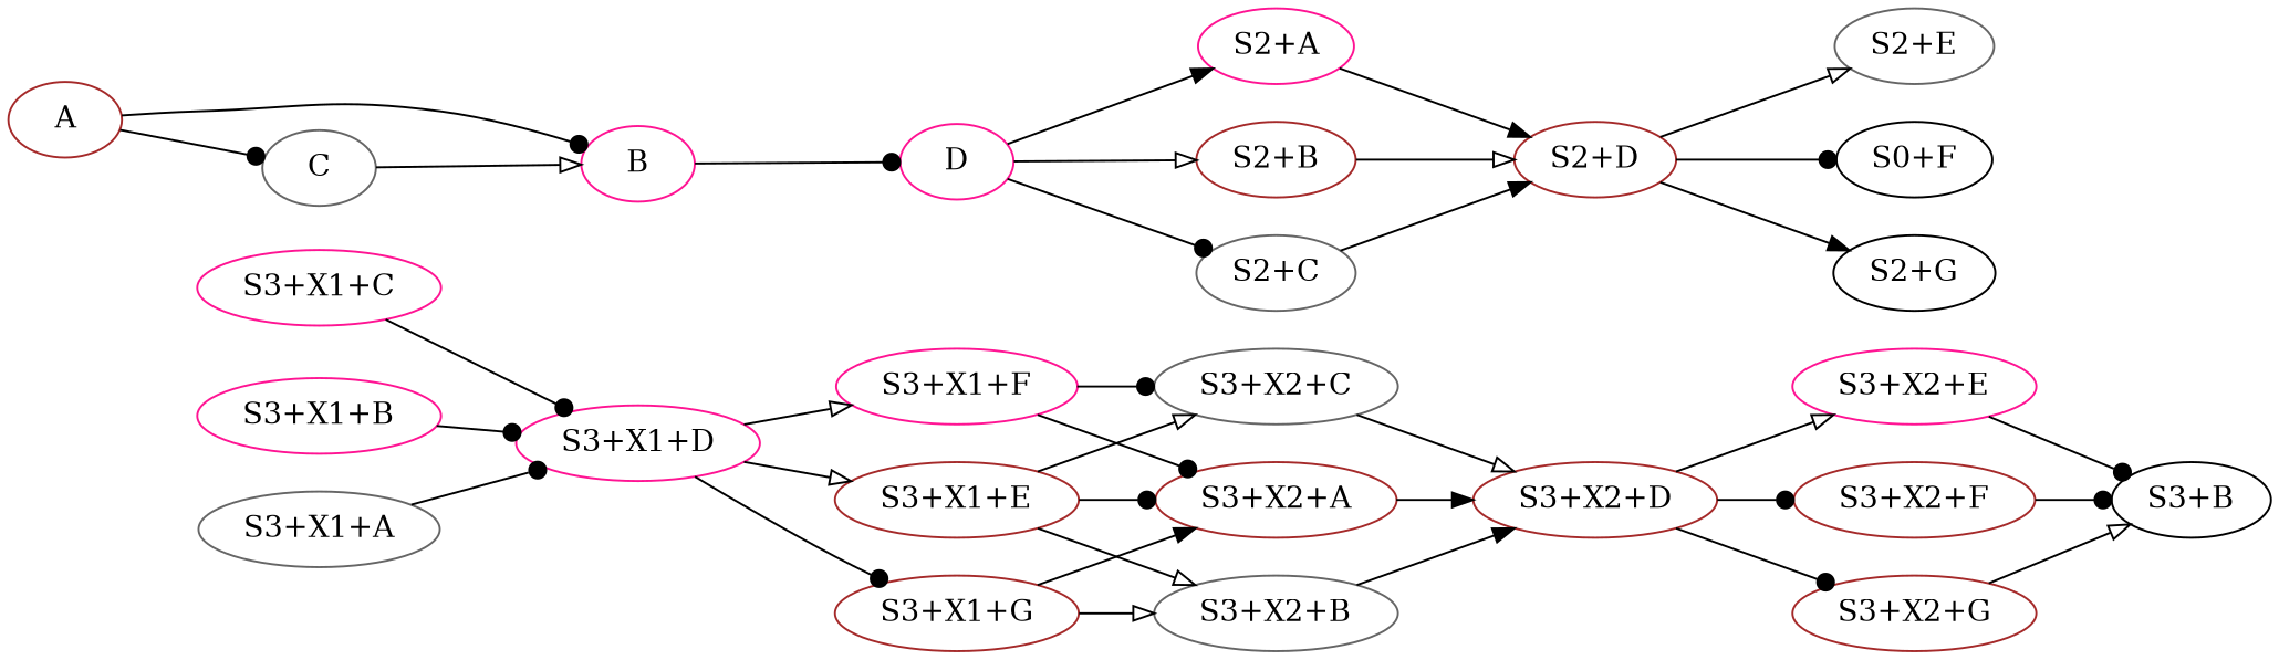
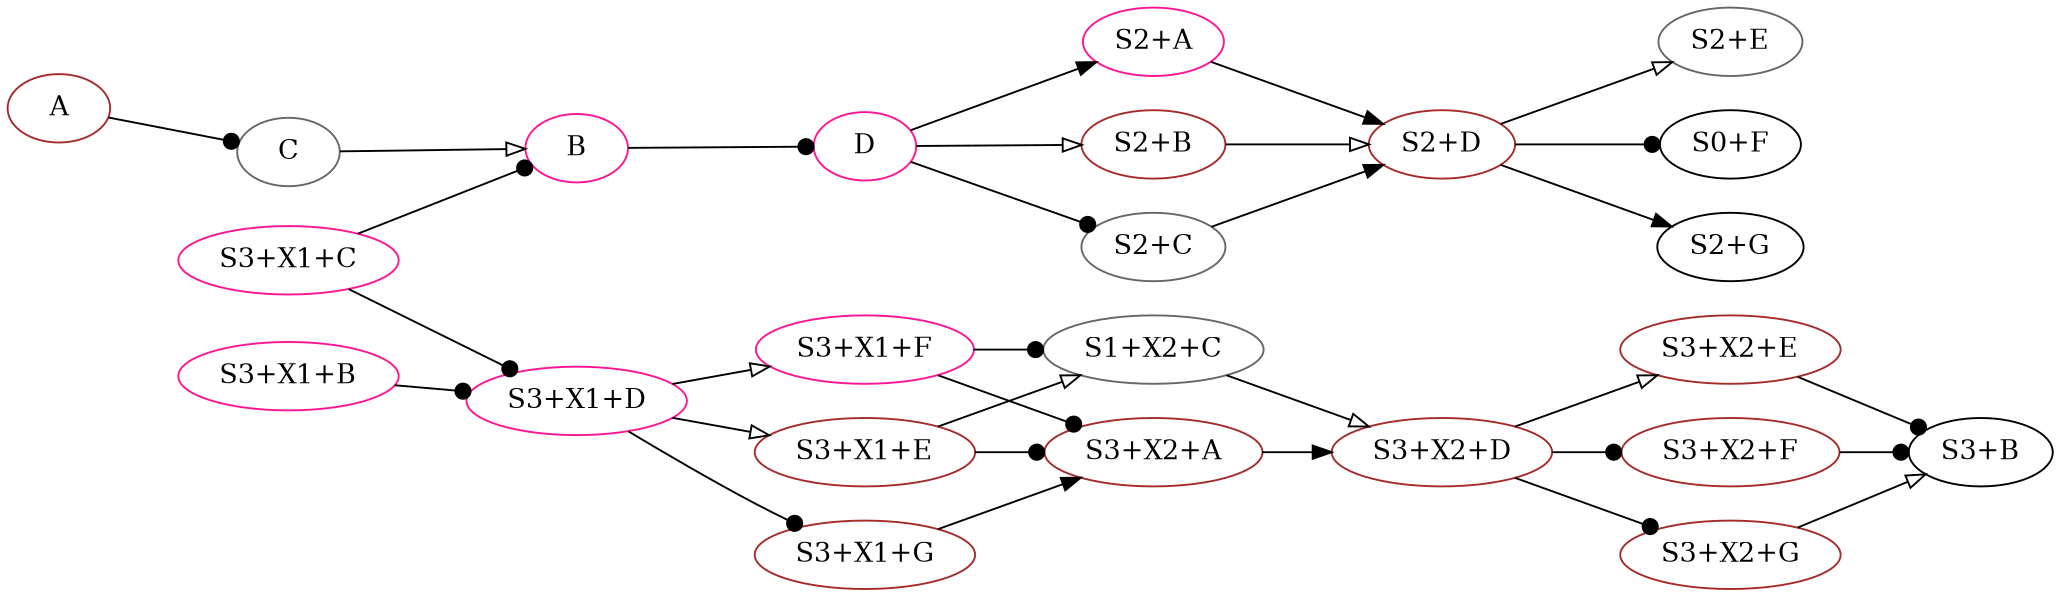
  digraph {
    rankdir=LR
    node [color=brown shape=ellipse]
    edge [arrowhead=dot]
    n1 [label=A]
    n2 [color=deeppink label=B]
    n3 [color=gray40 label=C]
    n4 [color=deeppink label=D]
    n5 [color=deeppink label="S2+A"]
    n6 [label="S2+B"]
    n7 [color=gray40 label="S2+C"]
    n8 [label="S2+D"]
    n9 [color=gray40 label="S2+E"]
    n10 [color=black label="S0+F"]
    n11 [color=black label="S2+G"]
-   n12 [color=gray40 label="S3+X1+A"]
    n13 [color=deeppink label="S3+X1+D"]
    n14 [color=deeppink label="S3+X1+B"]
    n15 [color=deeppink label="S3+X1+C"]
    n16 [color=black label="S3+B"]
    n17 [label="S3+X1+E"]
    n18 [color=deeppink label="S3+X1+F"]
    n19 [label="S3+X1+G"]
    n20 [label="S3+X2+A"]
-   n21 [color=gray40 label="S3+X2+B"]
-   n22 [color=gray40 label="S3+X2+C"]
+   n22 [color=gray40 label="S1+X2+C"]
    n23 [label="S3+X2+D"]
-   n24 [color=deeppink label="S3+X2+E"]
+   n24 [label="S3+X2+E"]
    n25 [label="S3+X2+F"]
    n26 [label="S3+X2+G"]
-   n1 -> n2
+   n15 -> n2
    n1 -> n3
    n2 -> n4
    n3 -> n2 [arrowhead=onormal]
    n4 -> n5 [arrowhead=normal]
    n4 -> n6 [arrowhead=onormal]
    n4 -> n7
    n5 -> n8 [arrowhead=normal]
    n6 -> n8 [arrowhead=onormal]
    n7 -> n8 [arrowhead=normal]
    n8 -> n9 [arrowhead=onormal]
    n8 -> n10
    n8 -> n11 [arrowhead=normal]
-   n12 -> n13
    n13 -> n17 [arrowhead=onormal]
    n13 -> n18 [arrowhead=onormal]
    n13 -> n19
    n14 -> n13
    n15 -> n13
    n17 -> n20
-   n17 -> n21 [arrowhead=onormal]
    n17 -> n22 [arrowhead=onormal]
    n18 -> n20
    n18 -> n22
    n19 -> n20 [arrowhead=normal]
-   n19 -> n21 [arrowhead=onormal]
    n20 -> n23 [arrowhead=normal]
-   n21 -> n23 [arrowhead=normal]
    n22 -> n23 [arrowhead=onormal]
    n23 -> n24 [arrowhead=onormal]
    n23 -> n25
    n23 -> n26
    n24 -> n16
    n25 -> n16
    n26 -> n16 [arrowhead=onormal]
  }
